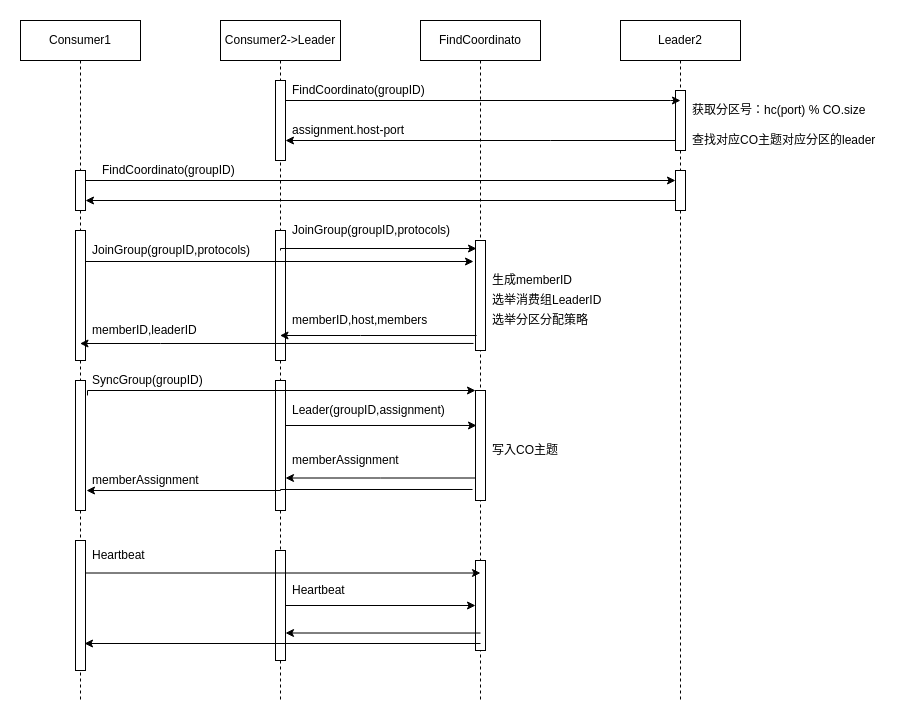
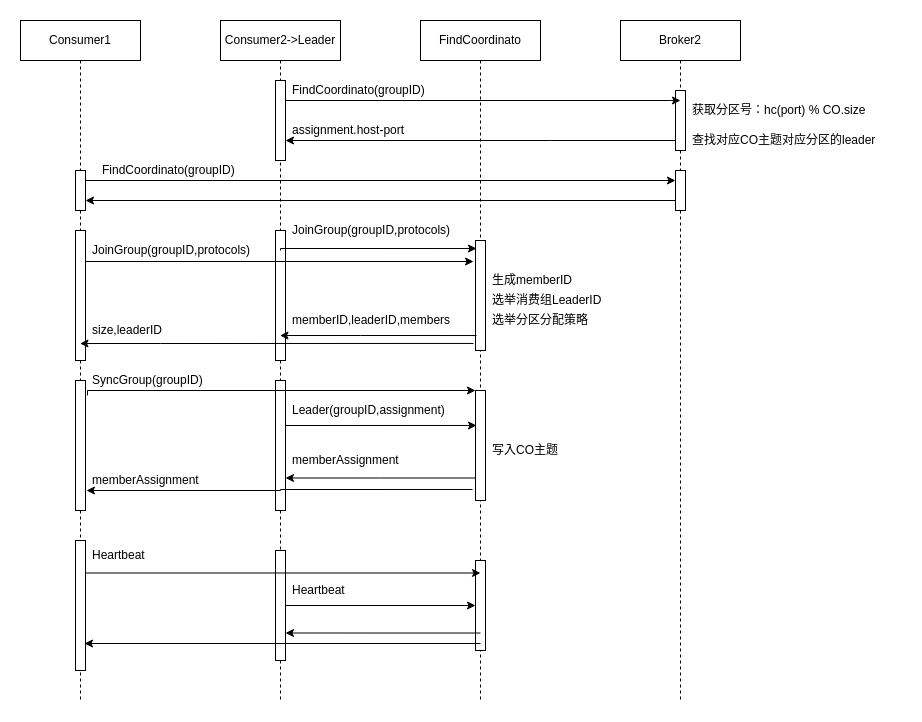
  <mxCell id="0" />
  <mxCell id="1" parent="0" />
  <mxCell id="2" value="Consumer2-&amp;gt;Leader" style="shape=umlLifeline;perimeter=lifelinePerimeter;whiteSpace=wrap;html=1;container=1;collapsible=0;recursiveResize=0;outlineConnect=0;" vertex="1" parent="1"><mxGeometry x="220" y="20" width="120" height="680" as="geometry" /></mxCell>
  <mxCell id="3" value="" style="rounded=0;whiteSpace=wrap;html=1;" vertex="1" parent="2"><mxGeometry x="55" y="60" width="10" height="80" as="geometry" /></mxCell>
  <mxCell id="4" value="" style="rounded=0;whiteSpace=wrap;html=1;" vertex="1" parent="2"><mxGeometry x="55" y="210" width="10" height="130" as="geometry" /></mxCell>
  <mxCell id="5" value="" style="rounded=0;whiteSpace=wrap;html=1;" vertex="1" parent="2"><mxGeometry x="55" y="530" width="10" height="110" as="geometry" /></mxCell>
  <mxCell id="6" value="Consumer1" style="shape=umlLifeline;perimeter=lifelinePerimeter;whiteSpace=wrap;html=1;container=1;collapsible=0;recursiveResize=0;outlineConnect=0;" vertex="1" parent="1"><mxGeometry x="20" y="20" width="120" height="680" as="geometry" /></mxCell>
  <mxCell id="7" value="" style="rounded=0;whiteSpace=wrap;html=1;" vertex="1" parent="6"><mxGeometry x="55" y="150" width="10" height="40" as="geometry" /></mxCell>
  <mxCell id="8" value="" style="rounded=0;whiteSpace=wrap;html=1;" vertex="1" parent="6"><mxGeometry x="55" y="210" width="10" height="130" as="geometry" /></mxCell>
  <mxCell id="9" value="" style="rounded=0;whiteSpace=wrap;html=1;" vertex="1" parent="6"><mxGeometry x="55" y="360" width="10" height="130" as="geometry" /></mxCell>
  <mxCell id="10" value="" style="rounded=0;whiteSpace=wrap;html=1;" vertex="1" parent="6"><mxGeometry x="55" y="520" width="10" height="130" as="geometry" /></mxCell>
  <mxCell id="11" value="&lt;span style=&quot;font-weight: 400&quot;&gt;FindCoordinato&lt;/span&gt;" style="shape=umlLifeline;perimeter=lifelinePerimeter;whiteSpace=wrap;html=1;container=1;collapsible=0;recursiveResize=0;outlineConnect=0;fontStyle=1" vertex="1" parent="1"><mxGeometry x="420" y="20" width="120" height="680" as="geometry" /></mxCell>
  <mxCell id="12" value="" style="rounded=0;whiteSpace=wrap;html=1;" vertex="1" parent="11"><mxGeometry x="55" y="220" width="10" height="110" as="geometry" /></mxCell>
  <mxCell id="13" value="" style="rounded=0;whiteSpace=wrap;html=1;" vertex="1" parent="11"><mxGeometry x="55" y="370" width="10" height="110" as="geometry" /></mxCell>
  <mxCell id="14" value="" style="rounded=0;whiteSpace=wrap;html=1;" vertex="1" parent="11"><mxGeometry x="55" y="540" width="10" height="90" as="geometry" /></mxCell>
- <mxCell id="15" value="Leader2" style="shape=umlLifeline;perimeter=lifelinePerimeter;whiteSpace=wrap;html=1;container=1;collapsible=0;recursiveResize=0;outlineConnect=0;" vertex="1" parent="1"><mxGeometry x="620" y="20" width="120" height="680" as="geometry" /></mxCell>
+ <mxCell id="15" value="Broker2" style="shape=umlLifeline;perimeter=lifelinePerimeter;whiteSpace=wrap;html=1;container=1;collapsible=0;recursiveResize=0;outlineConnect=0;" vertex="1" parent="1"><mxGeometry x="620" y="20" width="120" height="680" as="geometry" /></mxCell>
  <mxCell id="16" value="" style="rounded=0;whiteSpace=wrap;html=1;" vertex="1" parent="15"><mxGeometry x="55" y="70" width="10" height="60" as="geometry" /></mxCell>
  <mxCell id="17" value="" style="rounded=0;whiteSpace=wrap;html=1;" vertex="1" parent="15"><mxGeometry x="55" y="150" width="10" height="40" as="geometry" /></mxCell>
  <mxCell id="18" value="FindCoordinato(groupID)" style="text;html=1;strokeColor=none;fillColor=none;align=left;verticalAlign=middle;whiteSpace=wrap;rounded=0;" vertex="1" parent="1"><mxGeometry x="290" y="80" width="150" height="20" as="geometry" /></mxCell>
  <mxCell id="19" value="获取分区号：hc(port) % CO.size" style="text;html=1;strokeColor=none;fillColor=none;align=left;verticalAlign=middle;whiteSpace=wrap;rounded=0;" vertex="1" parent="1"><mxGeometry x="690" y="100" width="210" height="20" as="geometry" /></mxCell>
  <mxCell id="20" value="查找对应CO主题对应分区的leader" style="text;html=1;strokeColor=none;fillColor=none;align=left;verticalAlign=middle;whiteSpace=wrap;rounded=0;" vertex="1" parent="1"><mxGeometry x="690" y="130" width="210" height="20" as="geometry" /></mxCell>
  <mxCell id="21" value="" style="edgeStyle=orthogonalEdgeStyle;rounded=0;orthogonalLoop=1;jettySize=auto;html=1;entryX=0.5;entryY=0.167;entryDx=0;entryDy=0;entryPerimeter=0;" edge="1" parent="1" source="3" target="16"><mxGeometry relative="1" as="geometry"><Array as="points"><mxPoint x="670" y="100" /><mxPoint x="670" y="100" /></Array></mxGeometry></mxCell>
  <mxCell id="22" value="" style="edgeStyle=orthogonalEdgeStyle;rounded=0;orthogonalLoop=1;jettySize=auto;html=1;entryX=1;entryY=0.75;entryDx=0;entryDy=0;" edge="1" parent="1" source="16" target="3"><mxGeometry relative="1" as="geometry"><mxPoint x="595" y="140" as="targetPoint" /><Array as="points"><mxPoint x="550" y="140" /><mxPoint x="550" y="140" /></Array></mxGeometry></mxCell>
  <mxCell id="23" value="assignment.host-port" style="text;html=1;strokeColor=none;fillColor=none;align=left;verticalAlign=middle;whiteSpace=wrap;rounded=0;" vertex="1" parent="1"><mxGeometry x="290" y="120" width="150" height="20" as="geometry" /></mxCell>
  <mxCell id="24" value="" style="edgeStyle=orthogonalEdgeStyle;rounded=0;orthogonalLoop=1;jettySize=auto;html=1;exitX=1;exitY=0.25;exitDx=0;exitDy=0;entryX=0;entryY=0.25;entryDx=0;entryDy=0;" edge="1" parent="1" source="7" target="17"><mxGeometry relative="1" as="geometry"><mxPoint x="165" y="190" as="targetPoint" /></mxGeometry></mxCell>
  <mxCell id="25" value="" style="edgeStyle=orthogonalEdgeStyle;rounded=0;orthogonalLoop=1;jettySize=auto;html=1;exitX=0;exitY=0.75;exitDx=0;exitDy=0;entryX=1;entryY=0.75;entryDx=0;entryDy=0;" edge="1" parent="1" source="17" target="7"><mxGeometry relative="1" as="geometry"><mxPoint x="595" y="190" as="targetPoint" /></mxGeometry></mxCell>
  <mxCell id="26" value="FindCoordinato(groupID)" style="text;html=1;strokeColor=none;fillColor=none;align=left;verticalAlign=middle;whiteSpace=wrap;rounded=0;" vertex="1" parent="1"><mxGeometry x="100" y="160" width="150" height="20" as="geometry" /></mxCell>
  <mxCell id="27" value="" style="edgeStyle=orthogonalEdgeStyle;rounded=0;orthogonalLoop=1;jettySize=auto;html=1;entryX=0.1;entryY=0.073;entryDx=0;entryDy=0;entryPerimeter=0;exitX=1;exitY=0.5;exitDx=0;exitDy=0;" edge="1" parent="1" source="30" target="12"><mxGeometry relative="1" as="geometry"><mxPoint x="290" y="248" as="sourcePoint" /><mxPoint x="470" y="250" as="targetPoint" /><Array as="points"><mxPoint x="280" y="248" /></Array></mxGeometry></mxCell>
  <mxCell id="28" value="JoinGroup(groupID,protocols)" style="text;html=1;strokeColor=none;fillColor=none;align=left;verticalAlign=middle;whiteSpace=wrap;rounded=0;" vertex="1" parent="1"><mxGeometry x="290" y="220" width="190" height="20" as="geometry" /></mxCell>
  <mxCell id="29" value="" style="edgeStyle=orthogonalEdgeStyle;rounded=0;orthogonalLoop=1;jettySize=auto;html=1;exitX=1;exitY=0.25;exitDx=0;exitDy=0;entryX=-0.2;entryY=0.191;entryDx=0;entryDy=0;entryPerimeter=0;" edge="1" parent="1" source="8" target="12"><mxGeometry relative="1" as="geometry"><mxPoint x="165" y="285" as="targetPoint" /><Array as="points"><mxPoint x="85" y="261" /></Array></mxGeometry></mxCell>
  <mxCell id="30" value="JoinGroup(groupID,protocols)" style="text;html=1;strokeColor=none;fillColor=none;align=left;verticalAlign=middle;whiteSpace=wrap;rounded=0;" vertex="1" parent="1"><mxGeometry x="90" y="240" width="190" height="20" as="geometry" /></mxCell>
  <mxCell id="31" value="生成memberID" style="text;html=1;strokeColor=none;fillColor=none;align=left;verticalAlign=middle;whiteSpace=wrap;rounded=0;" vertex="1" parent="1"><mxGeometry x="490" y="270" width="90" height="20" as="geometry" /></mxCell>
  <mxCell id="32" value="选举消费组LeaderID" style="text;html=1;strokeColor=none;fillColor=none;align=left;verticalAlign=middle;whiteSpace=wrap;rounded=0;" vertex="1" parent="1"><mxGeometry x="490" y="290" width="120" height="20" as="geometry" /></mxCell>
  <mxCell id="33" value="选举分区分配策略" style="text;html=1;strokeColor=none;fillColor=none;align=left;verticalAlign=middle;whiteSpace=wrap;rounded=0;" vertex="1" parent="1"><mxGeometry x="490" y="310" width="120" height="20" as="geometry" /></mxCell>
  <mxCell id="34" value="" style="edgeStyle=orthogonalEdgeStyle;rounded=0;orthogonalLoop=1;jettySize=auto;html=1;exitX=0.1;exitY=0.864;exitDx=0;exitDy=0;exitPerimeter=0;" edge="1" parent="1" source="12" target="2"><mxGeometry relative="1" as="geometry"><mxPoint x="395" y="295" as="targetPoint" /><Array as="points"><mxPoint x="360" y="335" /><mxPoint x="360" y="335" /></Array></mxGeometry></mxCell>
  <mxCell id="35" value="" style="edgeStyle=orthogonalEdgeStyle;rounded=0;orthogonalLoop=1;jettySize=auto;html=1;exitX=-0.2;exitY=0.936;exitDx=0;exitDy=0;exitPerimeter=0;" edge="1" parent="1" source="12" target="6"><mxGeometry relative="1" as="geometry"><mxPoint x="395" y="295" as="targetPoint" /><Array as="points"><mxPoint x="160" y="343" /><mxPoint x="160" y="343" /></Array></mxGeometry></mxCell>
- <mxCell id="36" value="memberID,host,members" style="text;html=1;strokeColor=none;fillColor=none;align=left;verticalAlign=middle;whiteSpace=wrap;rounded=0;" vertex="1" parent="1"><mxGeometry x="290" y="310" width="150" height="20" as="geometry" /></mxCell>
- <mxCell id="37" value="memberID,leaderID" style="text;html=1;strokeColor=none;fillColor=none;align=left;verticalAlign=middle;whiteSpace=wrap;rounded=0;" vertex="1" parent="1"><mxGeometry x="90" y="320" width="150" height="20" as="geometry" /></mxCell>
+ <mxCell id="36" value="memberID,leaderID,members" style="text;html=1;strokeColor=none;fillColor=none;align=left;verticalAlign=middle;whiteSpace=wrap;rounded=0;" vertex="1" parent="1"><mxGeometry x="290" y="310" width="150" height="20" as="geometry" /></mxCell>
+ <mxCell id="37" value="size,leaderID" style="text;html=1;strokeColor=none;fillColor=none;align=left;verticalAlign=middle;whiteSpace=wrap;rounded=0;" vertex="1" parent="1"><mxGeometry x="90" y="320" width="150" height="20" as="geometry" /></mxCell>
  <mxCell id="38" value="" style="edgeStyle=orthogonalEdgeStyle;rounded=0;orthogonalLoop=1;jettySize=auto;html=1;exitX=0.9;exitY=0.338;exitDx=0;exitDy=0;exitPerimeter=0;entryX=0.1;entryY=0.318;entryDx=0;entryDy=0;entryPerimeter=0;" edge="1" parent="1" source="39" target="13"><mxGeometry relative="1" as="geometry"><mxPoint x="365" y="445" as="targetPoint" /><Array as="points"><mxPoint x="284" y="425" /></Array></mxGeometry></mxCell>
  <mxCell id="39" value="" style="rounded=0;whiteSpace=wrap;html=1;" vertex="1" parent="1"><mxGeometry x="275" y="380" width="10" height="130" as="geometry" /></mxCell>
  <mxCell id="40" value="" style="edgeStyle=orthogonalEdgeStyle;rounded=0;orthogonalLoop=1;jettySize=auto;html=1;exitX=1.2;exitY=0.115;exitDx=0;exitDy=0;exitPerimeter=0;entryX=0;entryY=0;entryDx=0;entryDy=0;" edge="1" parent="1" source="9" target="13"><mxGeometry relative="1" as="geometry"><mxPoint x="410" y="400" as="targetPoint" /><Array as="points"><mxPoint x="87" y="390" /></Array></mxGeometry></mxCell>
  <mxCell id="41" value="SyncGroup(groupID)" style="text;html=1;strokeColor=none;fillColor=none;align=left;verticalAlign=middle;whiteSpace=wrap;rounded=0;" vertex="1" parent="1"><mxGeometry x="90" y="370" width="120" height="20" as="geometry" /></mxCell>
  <mxCell id="42" value="Leader(groupID,assignment)" style="text;html=1;strokeColor=none;fillColor=none;align=left;verticalAlign=middle;whiteSpace=wrap;rounded=0;" vertex="1" parent="1"><mxGeometry x="290" y="400" width="160" height="20" as="geometry" /></mxCell>
  <mxCell id="43" value="写入CO主题" style="text;html=1;strokeColor=none;fillColor=none;align=left;verticalAlign=middle;whiteSpace=wrap;rounded=0;" vertex="1" parent="1"><mxGeometry x="490" y="440" width="90" height="20" as="geometry" /></mxCell>
  <mxCell id="44" value="" style="edgeStyle=orthogonalEdgeStyle;rounded=0;orthogonalLoop=1;jettySize=auto;html=1;entryX=1;entryY=0.75;entryDx=0;entryDy=0;" edge="1" parent="1" source="13" target="39"><mxGeometry relative="1" as="geometry"><Array as="points"><mxPoint x="380" y="478" /></Array></mxGeometry></mxCell>
  <mxCell id="45" value="" style="edgeStyle=orthogonalEdgeStyle;rounded=0;orthogonalLoop=1;jettySize=auto;html=1;exitX=-0.3;exitY=0.909;exitDx=0;exitDy=0;exitPerimeter=0;entryX=1.1;entryY=0.854;entryDx=0;entryDy=0;entryPerimeter=0;" edge="1" parent="1"><mxGeometry relative="1" as="geometry"><mxPoint x="472" y="488.99" as="sourcePoint" /><mxPoint x="86" y="490.02" as="targetPoint" /><Array as="points"><mxPoint x="280" y="489" /><mxPoint x="280" y="490" /></Array></mxGeometry></mxCell>
  <mxCell id="46" value="memberAssignment" style="text;html=1;strokeColor=none;fillColor=none;align=left;verticalAlign=middle;whiteSpace=wrap;rounded=0;" vertex="1" parent="1"><mxGeometry x="290" y="450" width="120" height="20" as="geometry" /></mxCell>
  <mxCell id="47" value="memberAssignment" style="text;html=1;strokeColor=none;fillColor=none;align=left;verticalAlign=middle;whiteSpace=wrap;rounded=0;" vertex="1" parent="1"><mxGeometry x="90" y="470" width="120" height="20" as="geometry" /></mxCell>
  <mxCell id="48" value="" style="edgeStyle=orthogonalEdgeStyle;rounded=0;orthogonalLoop=1;jettySize=auto;html=1;exitX=1;exitY=0.25;exitDx=0;exitDy=0;entryX=0.5;entryY=0.139;entryDx=0;entryDy=0;entryPerimeter=0;" edge="1" parent="1" source="10" target="14"><mxGeometry relative="1" as="geometry"><mxPoint x="165" y="605" as="targetPoint" /><Array as="points" /></mxGeometry></mxCell>
  <mxCell id="49" value="" style="edgeStyle=orthogonalEdgeStyle;rounded=0;orthogonalLoop=1;jettySize=auto;html=1;entryX=0;entryY=0.5;entryDx=0;entryDy=0;" edge="1" parent="1" source="5" target="14"><mxGeometry relative="1" as="geometry"><mxPoint x="365" y="605" as="targetPoint" /></mxGeometry></mxCell>
  <mxCell id="50" value="" style="edgeStyle=orthogonalEdgeStyle;rounded=0;orthogonalLoop=1;jettySize=auto;html=1;entryX=1;entryY=0.75;entryDx=0;entryDy=0;exitX=0.5;exitY=0.806;exitDx=0;exitDy=0;exitPerimeter=0;" edge="1" parent="1" source="14" target="5"><mxGeometry relative="1" as="geometry"><mxPoint x="470" y="633" as="sourcePoint" /><mxPoint x="485" y="615" as="targetPoint" /><Array as="points" /></mxGeometry></mxCell>
  <mxCell id="51" value="" style="edgeStyle=orthogonalEdgeStyle;rounded=0;orthogonalLoop=1;jettySize=auto;html=1;" edge="1" parent="1"><mxGeometry relative="1" as="geometry"><mxPoint x="480" y="643" as="sourcePoint" /><mxPoint x="84" y="643" as="targetPoint" /><Array as="points"><mxPoint x="84" y="643" /></Array></mxGeometry></mxCell>
  <mxCell id="52" value="Heartbeat" style="text;html=1;strokeColor=none;fillColor=none;align=left;verticalAlign=middle;whiteSpace=wrap;rounded=0;" vertex="1" parent="1"><mxGeometry x="90" y="545" width="60" height="20" as="geometry" /></mxCell>
  <mxCell id="53" value="Heartbeat" style="text;html=1;strokeColor=none;fillColor=none;align=left;verticalAlign=middle;whiteSpace=wrap;rounded=0;" vertex="1" parent="1"><mxGeometry x="290" y="580" width="60" height="20" as="geometry" /></mxCell>
